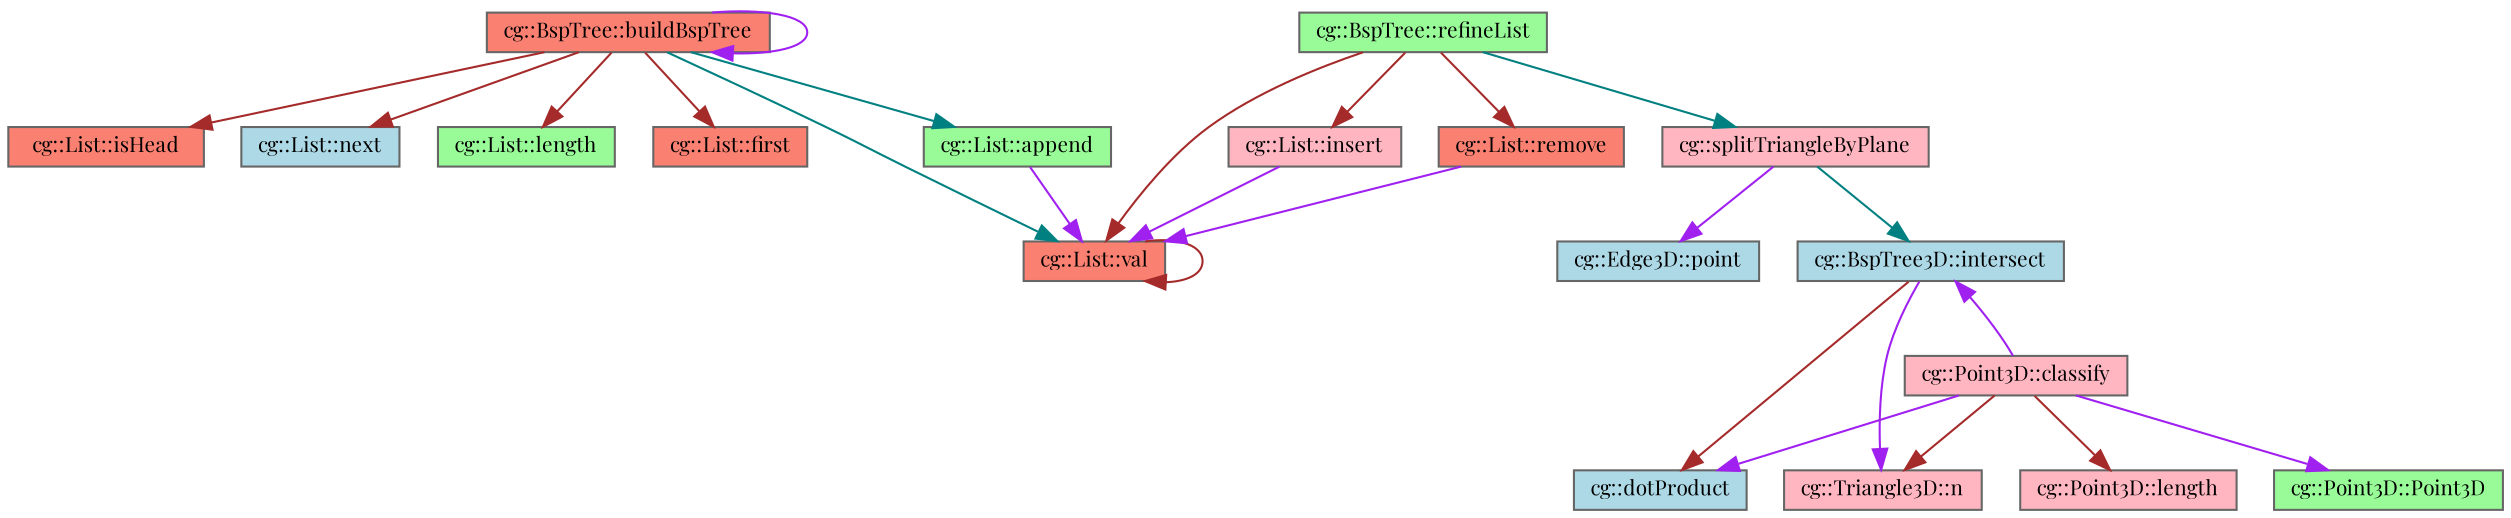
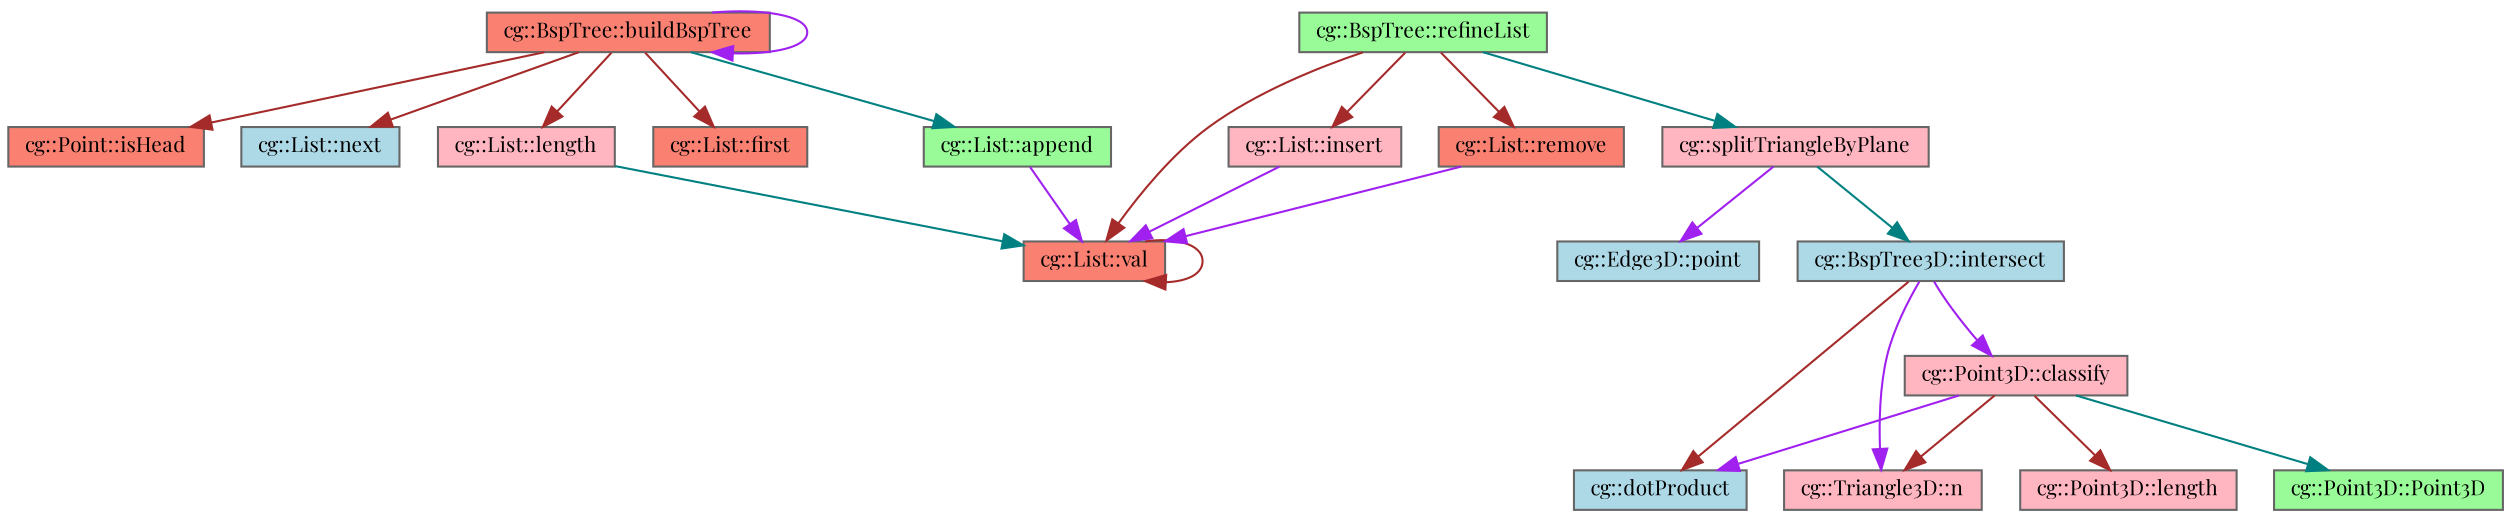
  digraph {
    fontname="Playfair Display"
    rankdir=TB
    node [color=grey40 fillcolor=lightpink fontname="Playfair Display" fontsize=10 shape=box style=filled]
    edge [color=brown fontname="Playfair Display" fontsize=10 labelfontname=Helvetica labelfontsize=10 style=solid]
    n1 [color=gray40 fillcolor=salmon fontcolor=black height=0.2 label="cg::BspTree::buildBspTree" width=0.4]
    n2 [fillcolor=palegreen height=0.2 label="cg::List::append" width=0.4]
    n3 [fillcolor=salmon height=0.2 label="cg::List::val" width=0.4]
    n4 [fillcolor=salmon height=0.2 label="cg::List::first" width=0.4]
-   n5 [fillcolor=salmon height=0.2 label="cg::List::isHead" width=0.4]
-   n6 [fillcolor=palegreen height=0.2 label="cg::List::length" width=0.4]
+   n5 [fillcolor=salmon height=0.2 label="cg::Point::isHead" width=0.4]
+   n6 [height=0.2 label="cg::List::length" width=0.4]
    n7 [fillcolor=lightblue height=0.2 label="cg::List::next" width=0.4]
    n8 [fillcolor=palegreen height=0.2 label="cg::BspTree::refineList" width=0.4]
    n9 [height=0.2 label="cg::List::insert" width=0.4]
    n10 [fillcolor=salmon height=0.2 label="cg::List::remove" width=0.4]
    n11 [height=0.2 label="cg::splitTriangleByPlane" width=0.4]
    n12 [fillcolor=lightblue height=0.2 label="cg::BspTree3D::intersect" width=0.4]
    n13 [fillcolor=lightblue height=0.2 label="cg::Edge3D::point" width=0.4]
    n14 [height=0.2 label="cg::Point3D::classify" width=0.4]
    n15 [fillcolor=lightblue height=0.2 label="cg::dotProduct" width=0.4]
    n16 [height=0.2 label="cg::Triangle3D::n" width=0.4]
    n17 [height=0.2 label="cg::Point3D::length" width=0.4]
    n18 [fillcolor=palegreen height=0.2 label="cg::Point3D::Point3D" width=0.4]
    n1 -> n1 [color=purple]
    n1 -> n2 [color=teal]
-   n1 -> n3 [color=teal]
+   n6 -> n3 [color=teal]
    n1 -> n4
    n1 -> n5
    n1 -> n6
    n1 -> n7
    n2 -> n3 [color=purple]
    n3 -> n3
    n8 -> n3
    n8 -> n9
    n8 -> n10
    n8 -> n11 [color=teal]
    n9 -> n3 [color=purple]
    n10 -> n3 [color=purple]
    n11 -> n12 [color=teal]
    n11 -> n13 [color=purple]
-   n14 -> n12 [color=purple]
+   n12 -> n14 [color=purple]
    n12 -> n15
    n12 -> n16 [color=purple]
    n14 -> n15 [color=purple]
    n14 -> n16
    n14 -> n17
-   n14 -> n18 [color=purple]
+   n14 -> n18 [color=teal]
  }
